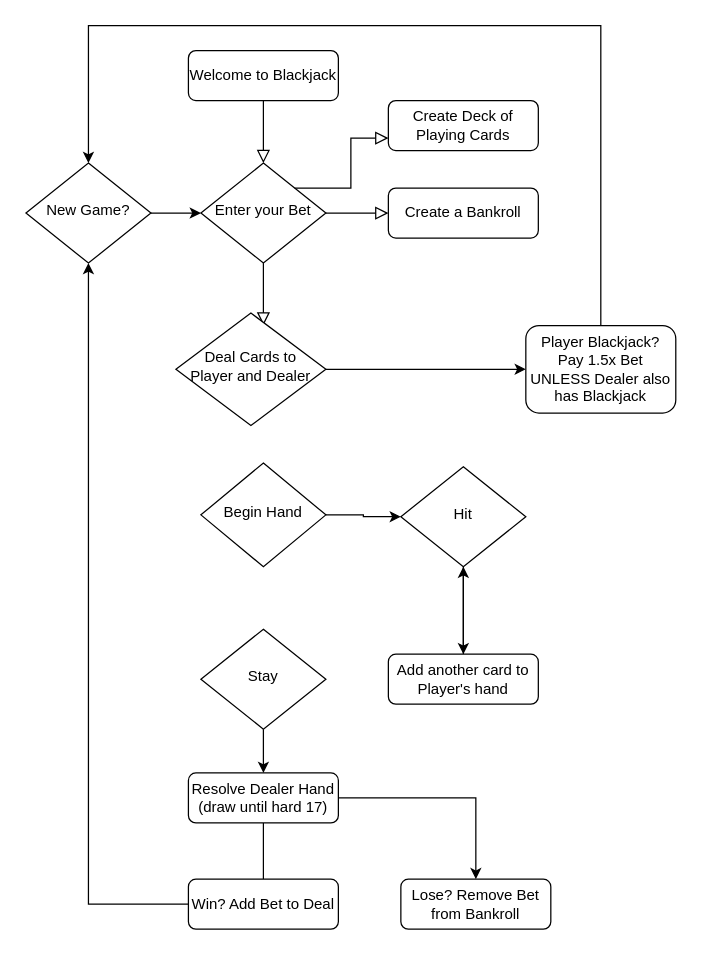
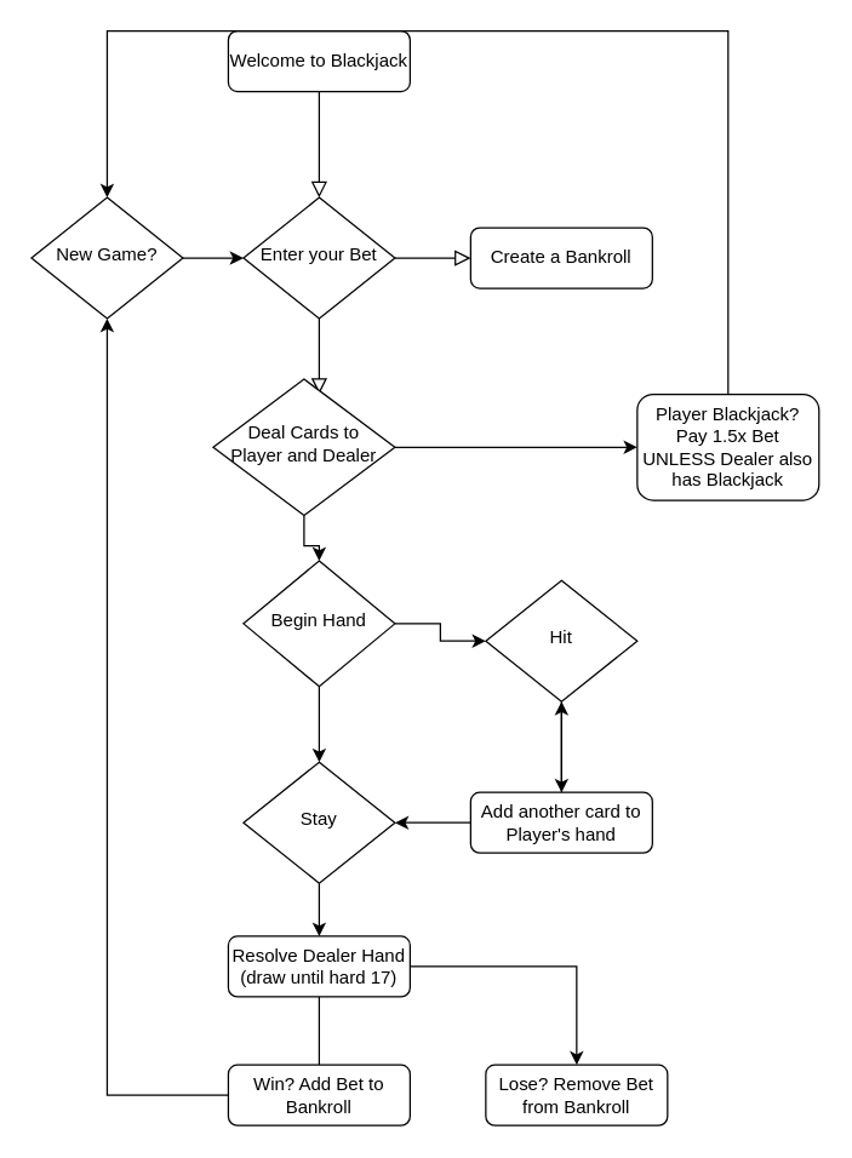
  <mxCell id="0" />
  <mxCell id="1" parent="0" />
  <mxCell id="2" value="" style="rounded=0;html=1;jettySize=auto;orthogonalLoop=1;fontSize=11;endArrow=block;endFill=0;endSize=8;strokeWidth=1;shadow=0;labelBackgroundColor=none;edgeStyle=orthogonalEdgeStyle;" parent="1" source="3" target="6" edge="1"><mxGeometry relative="1" as="geometry" /></mxCell>
- <mxCell id="3" value="Welcome to Blackjack" style="rounded=1;whiteSpace=wrap;html=1;fontSize=12;glass=0;strokeWidth=1;shadow=0;" parent="1" vertex="1"><mxGeometry x="150" y="40" width="120" height="40" as="geometry" /></mxCell>
+ <mxCell id="3" value="Welcome to Blackjack" style="rounded=1;whiteSpace=wrap;html=1;fontSize=12;glass=0;strokeWidth=1;shadow=0;" parent="1" vertex="1"><mxGeometry x="150" y="20" width="120" height="40" as="geometry" /></mxCell>
  <mxCell id="4" value="" style="rounded=0;html=1;jettySize=auto;orthogonalLoop=1;fontSize=11;endArrow=block;endFill=0;endSize=8;strokeWidth=1;shadow=0;labelBackgroundColor=none;edgeStyle=orthogonalEdgeStyle;" parent="1" source="6" edge="1"><mxGeometry y="20" relative="1" as="geometry"><mxPoint as="offset" /><mxPoint x="210" y="260" as="targetPoint" /></mxGeometry></mxCell>
  <mxCell id="5" value="" style="edgeStyle=orthogonalEdgeStyle;rounded=0;html=1;jettySize=auto;orthogonalLoop=1;fontSize=11;endArrow=block;endFill=0;endSize=8;strokeWidth=1;shadow=0;labelBackgroundColor=none;" parent="1" source="6" target="7" edge="1"><mxGeometry y="10" relative="1" as="geometry"><mxPoint as="offset" /></mxGeometry></mxCell>
  <mxCell id="6" value="Enter your Bet" style="rhombus;whiteSpace=wrap;html=1;shadow=0;fontFamily=Helvetica;fontSize=12;align=center;strokeWidth=1;spacing=6;spacingTop=-4;" parent="1" vertex="1"><mxGeometry x="160" y="130" width="100" height="80" as="geometry" /></mxCell>
  <mxCell id="7" value="Create a Bankroll" style="rounded=1;whiteSpace=wrap;html=1;fontSize=12;glass=0;strokeWidth=1;shadow=0;" parent="1" vertex="1"><mxGeometry x="310" y="150" width="120" height="40" as="geometry" /></mxCell>
- <mxCell id="8" value="Create Deck of Playing Cards" style="rounded=1;whiteSpace=wrap;html=1;fontSize=12;glass=0;strokeWidth=1;shadow=0;" vertex="1" parent="1"><mxGeometry x="310" y="80" width="120" height="40" as="geometry" /></mxCell>
+ <mxCell id="9" value="" style="edgeStyle=orthogonalEdgeStyle;rounded=0;orthogonalLoop=1;jettySize=auto;html=1;" edge="1" parent="1" source="11" target="13"><mxGeometry relative="1" as="geometry" /></mxCell>
  <mxCell id="10" value="" style="edgeStyle=orthogonalEdgeStyle;rounded=0;orthogonalLoop=1;jettySize=auto;html=1;" edge="1" parent="1" source="11" target="15"><mxGeometry relative="1" as="geometry" /></mxCell>
  <mxCell id="11" value="Begin Hand" style="rhombus;whiteSpace=wrap;html=1;shadow=0;fontFamily=Helvetica;fontSize=12;align=center;strokeWidth=1;spacing=6;spacingTop=-4;" vertex="1" parent="1"><mxGeometry x="160" y="370" width="100" height="83" as="geometry" /></mxCell>
  <mxCell id="12" value="" style="edgeStyle=orthogonalEdgeStyle;rounded=0;orthogonalLoop=1;jettySize=auto;html=1;" edge="1" parent="1" source="13" target="22"><mxGeometry relative="1" as="geometry" /></mxCell>
  <mxCell id="13" value="Stay" style="rhombus;whiteSpace=wrap;html=1;shadow=0;fontFamily=Helvetica;fontSize=12;align=center;strokeWidth=1;spacing=6;spacingTop=-4;" vertex="1" parent="1"><mxGeometry x="160" y="503" width="100" height="80" as="geometry" /></mxCell>
  <mxCell id="14" value="" style="edgeStyle=orthogonalEdgeStyle;rounded=0;orthogonalLoop=1;jettySize=auto;html=1;" edge="1" parent="1" source="15" target="19"><mxGeometry relative="1" as="geometry" /></mxCell>
- <mxCell id="15" value="Hit" style="rhombus;whiteSpace=wrap;html=1;shadow=0;fontFamily=Helvetica;fontSize=12;align=center;strokeWidth=1;spacing=6;spacingTop=-4;" vertex="1" parent="1"><mxGeometry x="320" y="373" width="100" height="80" as="geometry" /></mxCell>
- <mxCell id="16" value="" style="edgeStyle=orthogonalEdgeStyle;rounded=0;html=1;jettySize=auto;orthogonalLoop=1;fontSize=11;endArrow=block;endFill=0;endSize=8;strokeWidth=1;shadow=0;labelBackgroundColor=none;entryX=0;entryY=0.75;entryDx=0;entryDy=0;exitX=1;exitY=0;exitDx=0;exitDy=0;" edge="1" parent="1" source="6" target="8"><mxGeometry y="10" relative="1" as="geometry"><mxPoint as="offset" /><mxPoint x="270" y="180" as="sourcePoint" /><mxPoint x="320" y="180" as="targetPoint" /><Array as="points"><mxPoint x="280" y="150" /><mxPoint x="280" y="110" /></Array></mxGeometry></mxCell>
+ <mxCell id="15" value="Hit" style="rhombus;whiteSpace=wrap;html=1;shadow=0;fontFamily=Helvetica;fontSize=12;align=center;strokeWidth=1;spacing=6;spacingTop=-4;" vertex="1" parent="1"><mxGeometry x="320" y="383" width="100" height="80" as="geometry" /></mxCell>
  <mxCell id="17" value="" style="edgeStyle=orthogonalEdgeStyle;rounded=0;orthogonalLoop=1;jettySize=auto;html=1;" edge="1" parent="1" source="19" target="15"><mxGeometry relative="1" as="geometry" /></mxCell>
+ <mxCell id="18" value="" style="edgeStyle=orthogonalEdgeStyle;rounded=0;orthogonalLoop=1;jettySize=auto;html=1;" edge="1" parent="1" source="19" target="13"><mxGeometry relative="1" as="geometry" /></mxCell>
  <mxCell id="19" value="Add another card to Player's hand" style="rounded=1;whiteSpace=wrap;html=1;fontSize=12;glass=0;strokeWidth=1;shadow=0;" vertex="1" parent="1"><mxGeometry x="310" y="523" width="120" height="40" as="geometry" /></mxCell>
  <mxCell id="20" value="" style="edgeStyle=orthogonalEdgeStyle;rounded=0;orthogonalLoop=1;jettySize=auto;html=1;endArrow=none;" edge="1" parent="1" source="22" target="24"><mxGeometry relative="1" as="geometry" /></mxCell>
  <mxCell id="21" value="" style="edgeStyle=orthogonalEdgeStyle;rounded=0;orthogonalLoop=1;jettySize=auto;html=1;" edge="1" parent="1" source="22" target="25"><mxGeometry relative="1" as="geometry" /></mxCell>
  <mxCell id="22" value="Resolve Dealer Hand (draw until hard 17)" style="rounded=1;whiteSpace=wrap;html=1;fontSize=12;glass=0;strokeWidth=1;shadow=0;" vertex="1" parent="1"><mxGeometry x="150" y="618" width="120" height="40" as="geometry" /></mxCell>
  <mxCell id="23" value="" style="edgeStyle=orthogonalEdgeStyle;rounded=0;orthogonalLoop=1;jettySize=auto;html=1;" edge="1" parent="1" source="24" target="32"><mxGeometry relative="1" as="geometry" /></mxCell>
- <mxCell id="24" value="Win? Add Bet to Deal" style="rounded=1;whiteSpace=wrap;html=1;fontSize=12;glass=0;strokeWidth=1;shadow=0;" vertex="1" parent="1"><mxGeometry x="150" y="703" width="120" height="40" as="geometry" /></mxCell>
+ <mxCell id="24" value="Win? Add Bet to Bankroll" style="rounded=1;whiteSpace=wrap;html=1;fontSize=12;glass=0;strokeWidth=1;shadow=0;" vertex="1" parent="1"><mxGeometry x="150" y="703" width="120" height="40" as="geometry" /></mxCell>
  <mxCell id="25" value="Lose? Remove Bet from Bankroll" style="rounded=1;whiteSpace=wrap;html=1;fontSize=12;glass=0;strokeWidth=1;shadow=0;" vertex="1" parent="1"><mxGeometry x="320" y="703" width="120" height="40" as="geometry" /></mxCell>
  <mxCell id="26" value="" style="edgeStyle=orthogonalEdgeStyle;rounded=0;orthogonalLoop=1;jettySize=auto;html=1;" edge="1" parent="1" source="28" target="30"><mxGeometry relative="1" as="geometry" /></mxCell>
+ <mxCell id="27" value="" style="edgeStyle=orthogonalEdgeStyle;rounded=0;orthogonalLoop=1;jettySize=auto;html=1;" edge="1" parent="1" source="28" target="11"><mxGeometry relative="1" as="geometry" /></mxCell>
  <mxCell id="28" value="Deal Cards to Player and Dealer" style="rhombus;whiteSpace=wrap;html=1;shadow=0;fontFamily=Helvetica;fontSize=12;align=center;strokeWidth=1;spacing=6;spacingTop=-4;" vertex="1" parent="1"><mxGeometry x="140" y="250" width="120" height="90" as="geometry" /></mxCell>
  <mxCell id="29" value="" style="edgeStyle=orthogonalEdgeStyle;rounded=0;orthogonalLoop=1;jettySize=auto;html=1;" edge="1" parent="1" source="30" target="32"><mxGeometry relative="1" as="geometry"><Array as="points"><mxPoint x="480" y="20" /><mxPoint x="70" y="20" /></Array></mxGeometry></mxCell>
  <mxCell id="30" value="Player Blackjack? Pay 1.5x Bet UNLESS Dealer also has Blackjack" style="rounded=1;whiteSpace=wrap;html=1;fontSize=12;glass=0;strokeWidth=1;shadow=0;" vertex="1" parent="1"><mxGeometry x="420" y="260" width="120" height="70" as="geometry" /></mxCell>
  <mxCell id="31" value="" style="edgeStyle=orthogonalEdgeStyle;rounded=0;orthogonalLoop=1;jettySize=auto;html=1;" edge="1" parent="1" source="32" target="6"><mxGeometry relative="1" as="geometry" /></mxCell>
  <mxCell id="32" value="New Game?" style="rhombus;whiteSpace=wrap;html=1;shadow=0;fontFamily=Helvetica;fontSize=12;align=center;strokeWidth=1;spacing=6;spacingTop=-4;" vertex="1" parent="1"><mxGeometry x="20" y="130" width="100" height="80" as="geometry" /></mxCell>
